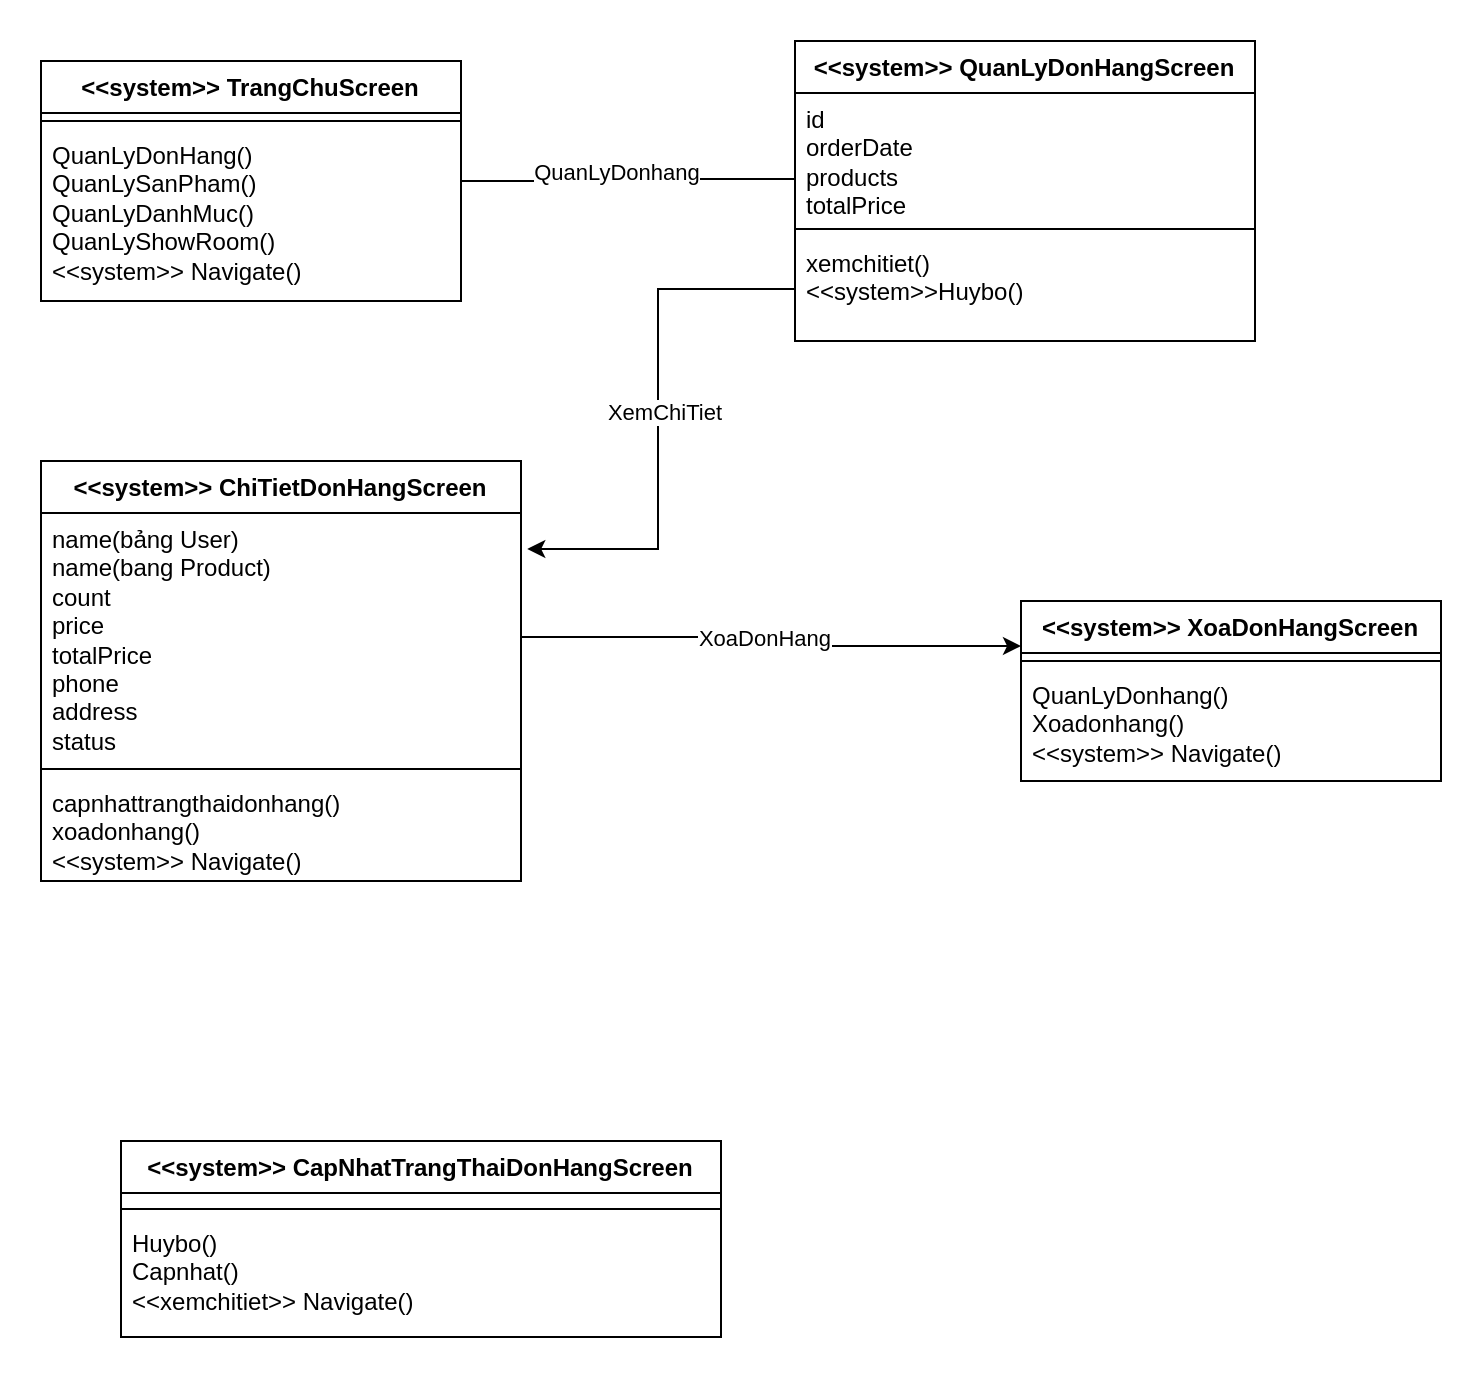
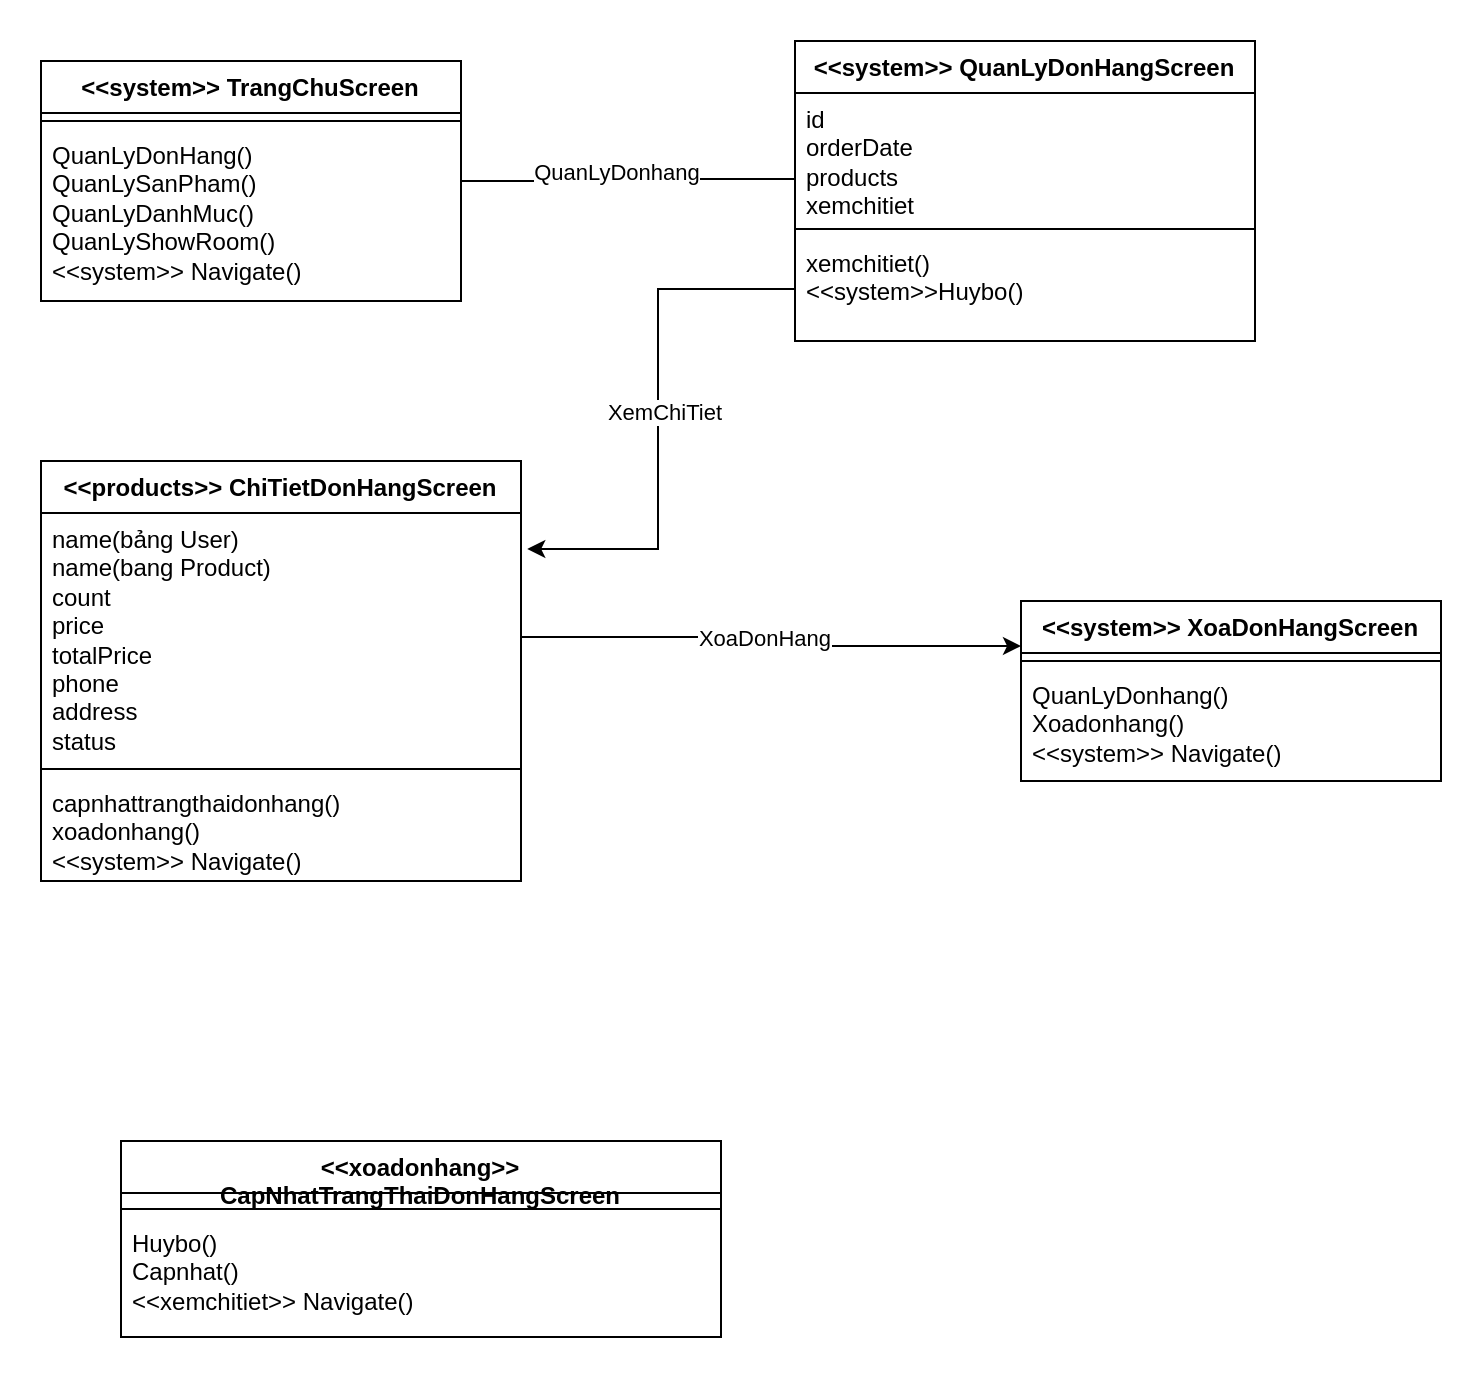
  <mxCell id="0" />
  <mxCell id="1" parent="0" />
  <mxCell id="2" value="&amp;lt;&amp;lt;system&amp;gt;&amp;gt; TrangChuScreen" style="swimlane;fontStyle=1;align=center;verticalAlign=top;childLayout=stackLayout;horizontal=1;startSize=26;horizontalStack=0;resizeParent=1;resizeParentMax=0;resizeLast=0;collapsible=1;marginBottom=0;whiteSpace=wrap;html=1;" vertex="1" parent="1"><mxGeometry x="20" y="30" width="210" height="120" as="geometry" /></mxCell>
  <mxCell id="3" value="" style="line;strokeWidth=1;fillColor=none;align=left;verticalAlign=middle;spacingTop=-1;spacingLeft=3;spacingRight=3;rotatable=0;labelPosition=right;points=[];portConstraint=eastwest;strokeColor=inherit;" vertex="1" parent="2"><mxGeometry y="26" width="210" height="8" as="geometry" /></mxCell>
  <mxCell id="4" value="QuanLyDonHang()&lt;div&gt;QuanLySanPham()&lt;/div&gt;&lt;div&gt;QuanLyDanhMuc()&lt;/div&gt;&lt;div&gt;QuanLyShowRoom()&lt;/div&gt;&lt;div&gt;&amp;lt;&amp;lt;system&amp;gt;&amp;gt; Navigate()&lt;/div&gt;" style="text;strokeColor=none;fillColor=none;align=left;verticalAlign=top;spacingLeft=4;spacingRight=4;overflow=hidden;rotatable=0;points=[[0,0.5],[1,0.5]];portConstraint=eastwest;whiteSpace=wrap;html=1;" vertex="1" parent="2"><mxGeometry y="34" width="210" height="86" as="geometry" /></mxCell>
  <mxCell id="5" value="&amp;lt;&amp;lt;system&amp;gt;&amp;gt; QuanLyDonHangScreen" style="swimlane;fontStyle=1;align=center;verticalAlign=top;childLayout=stackLayout;horizontal=1;startSize=26;horizontalStack=0;resizeParent=1;resizeParentMax=0;resizeLast=0;collapsible=1;marginBottom=0;whiteSpace=wrap;html=1;" vertex="1" parent="1"><mxGeometry x="397" y="20" width="230" height="150" as="geometry" /></mxCell>
- <mxCell id="6" value="id&lt;div&gt;orderDate&lt;/div&gt;&lt;div&gt;products&lt;/div&gt;&lt;div&gt;totalPrice&lt;/div&gt;&lt;div&gt;status&lt;/div&gt;&lt;div&gt;&lt;br&gt;&lt;/div&gt;" style="text;strokeColor=none;fillColor=none;align=left;verticalAlign=top;spacingLeft=4;spacingRight=4;overflow=hidden;rotatable=0;points=[[0,0.5],[1,0.5]];portConstraint=eastwest;whiteSpace=wrap;html=1;" vertex="1" parent="5"><mxGeometry y="26" width="230" height="64" as="geometry" /></mxCell>
+ <mxCell id="6" value="id&lt;div&gt;orderDate&lt;/div&gt;&lt;div&gt;products&lt;/div&gt;&lt;div&gt;xemchitiet&lt;/div&gt;&lt;div&gt;status&lt;/div&gt;&lt;div&gt;&lt;br&gt;&lt;/div&gt;" style="text;strokeColor=none;fillColor=none;align=left;verticalAlign=top;spacingLeft=4;spacingRight=4;overflow=hidden;rotatable=0;points=[[0,0.5],[1,0.5]];portConstraint=eastwest;whiteSpace=wrap;html=1;" vertex="1" parent="5"><mxGeometry y="26" width="230" height="64" as="geometry" /></mxCell>
  <mxCell id="7" value="" style="line;strokeWidth=1;fillColor=none;align=left;verticalAlign=middle;spacingTop=-1;spacingLeft=3;spacingRight=3;rotatable=0;labelPosition=right;points=[];portConstraint=eastwest;strokeColor=inherit;" vertex="1" parent="5"><mxGeometry y="90" width="230" height="8" as="geometry" /></mxCell>
  <mxCell id="8" value="&lt;div&gt;xemchitiet()&lt;/div&gt;&lt;div&gt;&amp;lt;&amp;lt;system&amp;gt;&amp;gt;Huybo()&lt;/div&gt;&lt;div&gt;&lt;br&gt;&lt;/div&gt;" style="text;strokeColor=none;fillColor=none;align=left;verticalAlign=top;spacingLeft=4;spacingRight=4;overflow=hidden;rotatable=0;points=[[0,0.5],[1,0.5]];portConstraint=eastwest;whiteSpace=wrap;html=1;" vertex="1" parent="5"><mxGeometry y="98" width="230" height="52" as="geometry" /></mxCell>
- <mxCell id="9" value="&amp;lt;&amp;lt;system&amp;gt;&amp;gt; ChiTietDonHangScreen" style="swimlane;fontStyle=1;align=center;verticalAlign=top;childLayout=stackLayout;horizontal=1;startSize=26;horizontalStack=0;resizeParent=1;resizeParentMax=0;resizeLast=0;collapsible=1;marginBottom=0;whiteSpace=wrap;html=1;" vertex="1" parent="1"><mxGeometry x="20" y="230" width="240" height="210" as="geometry" /></mxCell>
+ <mxCell id="9" value="&amp;lt;&amp;lt;products&amp;gt;&amp;gt; ChiTietDonHangScreen" style="swimlane;fontStyle=1;align=center;verticalAlign=top;childLayout=stackLayout;horizontal=1;startSize=26;horizontalStack=0;resizeParent=1;resizeParentMax=0;resizeLast=0;collapsible=1;marginBottom=0;whiteSpace=wrap;html=1;" vertex="1" parent="1"><mxGeometry x="20" y="230" width="240" height="210" as="geometry" /></mxCell>
  <mxCell id="10" value="name(bảng User)&lt;div&gt;name(bang Product)&lt;/div&gt;&lt;div&gt;count&lt;/div&gt;&lt;div&gt;price&lt;/div&gt;&lt;div&gt;totalPrice&lt;/div&gt;&lt;div&gt;phone&amp;nbsp;&lt;/div&gt;&lt;div&gt;address&lt;/div&gt;&lt;div&gt;status&lt;/div&gt;" style="text;strokeColor=none;fillColor=none;align=left;verticalAlign=top;spacingLeft=4;spacingRight=4;overflow=hidden;rotatable=0;points=[[0,0.5],[1,0.5]];portConstraint=eastwest;whiteSpace=wrap;html=1;" vertex="1" parent="9"><mxGeometry y="26" width="240" height="124" as="geometry" /></mxCell>
  <mxCell id="11" value="" style="line;strokeWidth=1;fillColor=none;align=left;verticalAlign=middle;spacingTop=-1;spacingLeft=3;spacingRight=3;rotatable=0;labelPosition=right;points=[];portConstraint=eastwest;strokeColor=inherit;" vertex="1" parent="9"><mxGeometry y="150" width="240" height="8" as="geometry" /></mxCell>
  <mxCell id="12" value="capnhattrangthaidonhang()&lt;div&gt;xoadonhang()&lt;/div&gt;&lt;div&gt;&amp;lt;&amp;lt;system&amp;gt;&amp;gt; Navigate()&lt;/div&gt;" style="text;strokeColor=none;fillColor=none;align=left;verticalAlign=top;spacingLeft=4;spacingRight=4;overflow=hidden;rotatable=0;points=[[0,0.5],[1,0.5]];portConstraint=eastwest;whiteSpace=wrap;html=1;" vertex="1" parent="9"><mxGeometry y="158" width="240" height="52" as="geometry" /></mxCell>
- <mxCell id="13" value="&amp;lt;&amp;lt;system&amp;gt;&amp;gt; CapNhatTrangThaiDonHangScreen" style="swimlane;fontStyle=1;align=center;verticalAlign=top;childLayout=stackLayout;horizontal=1;startSize=26;horizontalStack=0;resizeParent=1;resizeParentMax=0;resizeLast=0;collapsible=1;marginBottom=0;whiteSpace=wrap;html=1;" vertex="1" parent="1"><mxGeometry x="60" y="570" width="300" height="98" as="geometry" /></mxCell>
+ <mxCell id="13" value="&amp;lt;&amp;lt;xoadonhang&amp;gt;&amp;gt; CapNhatTrangThaiDonHangScreen" style="swimlane;fontStyle=1;align=center;verticalAlign=top;childLayout=stackLayout;horizontal=1;startSize=26;horizontalStack=0;resizeParent=1;resizeParentMax=0;resizeLast=0;collapsible=1;marginBottom=0;whiteSpace=wrap;html=1;" vertex="1" parent="1"><mxGeometry x="60" y="570" width="300" height="98" as="geometry" /></mxCell>
  <mxCell id="14" value="&lt;div&gt;&lt;br&gt;&lt;/div&gt;&lt;div&gt;&lt;br&gt;&lt;/div&gt;" style="text;strokeColor=none;fillColor=none;align=left;verticalAlign=top;spacingLeft=4;spacingRight=4;overflow=hidden;rotatable=0;points=[[0,0.5],[1,0.5]];portConstraint=eastwest;whiteSpace=wrap;html=1;" vertex="1" parent="13"><mxGeometry y="26" width="300" height="4" as="geometry" /></mxCell>
  <mxCell id="15" value="" style="line;strokeWidth=1;fillColor=none;align=left;verticalAlign=middle;spacingTop=-1;spacingLeft=3;spacingRight=3;rotatable=0;labelPosition=right;points=[];portConstraint=eastwest;strokeColor=inherit;" vertex="1" parent="13"><mxGeometry y="30" width="300" height="8" as="geometry" /></mxCell>
  <mxCell id="16" value="Huybo()&lt;div&gt;Capnhat()&lt;/div&gt;&lt;div&gt;&amp;lt;&amp;lt;xemchitiet&amp;gt;&amp;gt; Navigate()&lt;/div&gt;" style="text;strokeColor=none;fillColor=none;align=left;verticalAlign=top;spacingLeft=4;spacingRight=4;overflow=hidden;rotatable=0;points=[[0,0.5],[1,0.5]];portConstraint=eastwest;whiteSpace=wrap;html=1;" vertex="1" parent="13"><mxGeometry y="38" width="300" height="60" as="geometry" /></mxCell>
  <mxCell id="17" value="&amp;lt;&amp;lt;system&amp;gt;&amp;gt; XoaDonHangScreen" style="swimlane;fontStyle=1;align=center;verticalAlign=top;childLayout=stackLayout;horizontal=1;startSize=26;horizontalStack=0;resizeParent=1;resizeParentMax=0;resizeLast=0;collapsible=1;marginBottom=0;whiteSpace=wrap;html=1;" vertex="1" parent="1"><mxGeometry x="510" y="300" width="210" height="90" as="geometry" /></mxCell>
  <mxCell id="18" value="" style="line;strokeWidth=1;fillColor=none;align=left;verticalAlign=middle;spacingTop=-1;spacingLeft=3;spacingRight=3;rotatable=0;labelPosition=right;points=[];portConstraint=eastwest;strokeColor=inherit;" vertex="1" parent="17"><mxGeometry y="26" width="210" height="8" as="geometry" /></mxCell>
  <mxCell id="19" value="QuanLyDonhang()&lt;div&gt;Xoadonhang()&lt;/div&gt;&lt;div&gt;&amp;lt;&amp;lt;system&amp;gt;&amp;gt; Navigate()&lt;/div&gt;" style="text;strokeColor=none;fillColor=none;align=left;verticalAlign=top;spacingLeft=4;spacingRight=4;overflow=hidden;rotatable=0;points=[[0,0.5],[1,0.5]];portConstraint=eastwest;whiteSpace=wrap;html=1;" vertex="1" parent="17"><mxGeometry y="34" width="210" height="56" as="geometry" /></mxCell>
  <mxCell id="20" style="edgeStyle=orthogonalEdgeStyle;rounded=0;orthogonalLoop=1;jettySize=auto;html=1;entryX=0;entryY=0.672;entryDx=0;entryDy=0;entryPerimeter=0;endArrow=none;" edge="1" parent="1" source="2" target="6"><mxGeometry relative="1" as="geometry" /></mxCell>
  <mxCell id="21" value="QuanLyDonhang&lt;div&gt;&lt;br&gt;&lt;/div&gt;" style="edgeLabel;html=1;align=center;verticalAlign=middle;resizable=0;points=[];" vertex="1" connectable="0" parent="20"><mxGeometry x="-0.086" y="-2" relative="1" as="geometry"><mxPoint as="offset" /></mxGeometry></mxCell>
  <mxCell id="22" style="edgeStyle=orthogonalEdgeStyle;rounded=0;orthogonalLoop=1;jettySize=auto;html=1;entryX=1.013;entryY=0.145;entryDx=0;entryDy=0;entryPerimeter=0;" edge="1" parent="1" source="8" target="10"><mxGeometry relative="1" as="geometry" /></mxCell>
  <mxCell id="23" value="XemChiTiet" style="edgeLabel;html=1;align=center;verticalAlign=middle;resizable=0;points=[];" vertex="1" connectable="0" parent="22"><mxGeometry x="-0.011" y="3" relative="1" as="geometry"><mxPoint as="offset" /></mxGeometry></mxCell>
  <mxCell id="24" style="edgeStyle=orthogonalEdgeStyle;rounded=0;orthogonalLoop=1;jettySize=auto;html=1;entryX=0;entryY=0.25;entryDx=0;entryDy=0;" edge="1" parent="1" source="10" target="17"><mxGeometry relative="1" as="geometry" /></mxCell>
  <mxCell id="25" value="XoaDonHang" style="edgeLabel;html=1;align=center;verticalAlign=middle;resizable=0;points=[];" vertex="1" connectable="0" parent="24"><mxGeometry x="-0.049" relative="1" as="geometry"><mxPoint as="offset" /></mxGeometry></mxCell>
